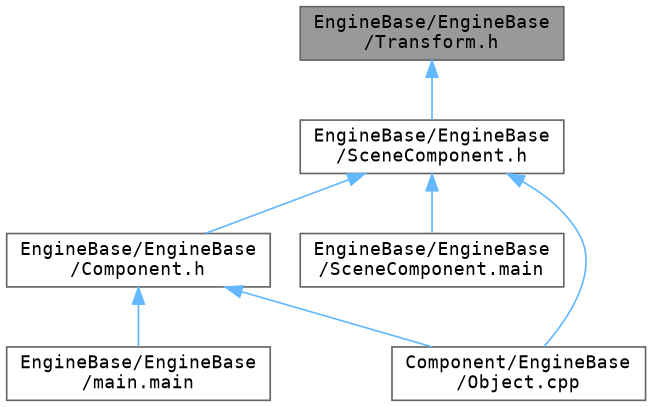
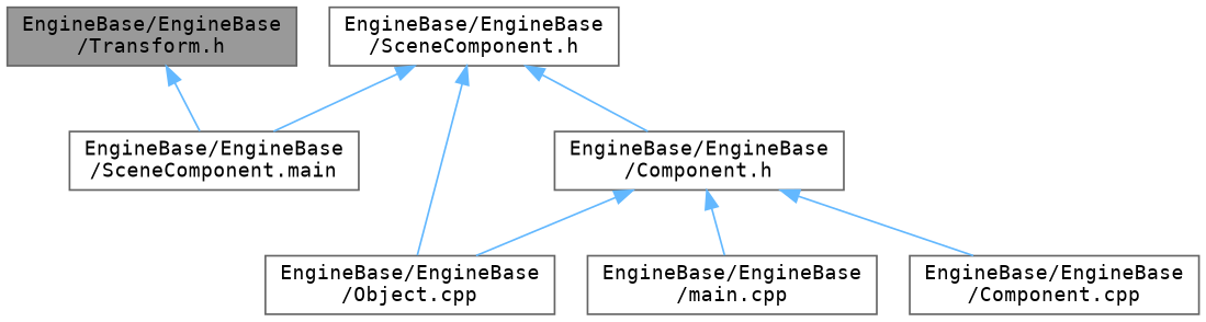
  digraph {
    node [color=grey40 fillcolor=white fontname=Consolas fontsize=11 shape=box style=filled]
    edge [color=steelblue1 dir=back fontname=Consolas fontsize=11 labelfontname=Helvetica labelfontsize=10 style=solid]
    n1 [color=gray40 fillcolor=grey60 fontcolor=black height=0.2 label="EngineBase/EngineBase\l/Transform.h" width=0.4]
    n2 [height=0.2 label="EngineBase/EngineBase\l/SceneComponent.h" width=0.4]
    n3 [height=0.2 label="EngineBase/EngineBase\l/Component.h" width=0.4]
    n4 [height=0.2 label="EngineBase/EngineBase\l/SceneComponent.main" width=0.4]
-   n5 [height=0.2 label="Component/EngineBase\l/Object.cpp" width=0.4]
-   n6 [height=0.2 label="EngineBase/EngineBase\l/main.main" width=0.4]
-   n1 -> n2
+   n5 [height=0.2 label="EngineBase/EngineBase\l/Object.cpp" width=0.4]
+   n6 [height=0.2 label="EngineBase/EngineBase\l/main.cpp" width=0.4]
+   n7 [height=0.2 label="EngineBase/EngineBase\l/Component.cpp" width=0.4]
+   n1 -> n4
    n2 -> n3
    n2 -> n4
    n2 -> n5
    n3 -> n5
    n3 -> n6
+   n3 -> n7
  }
